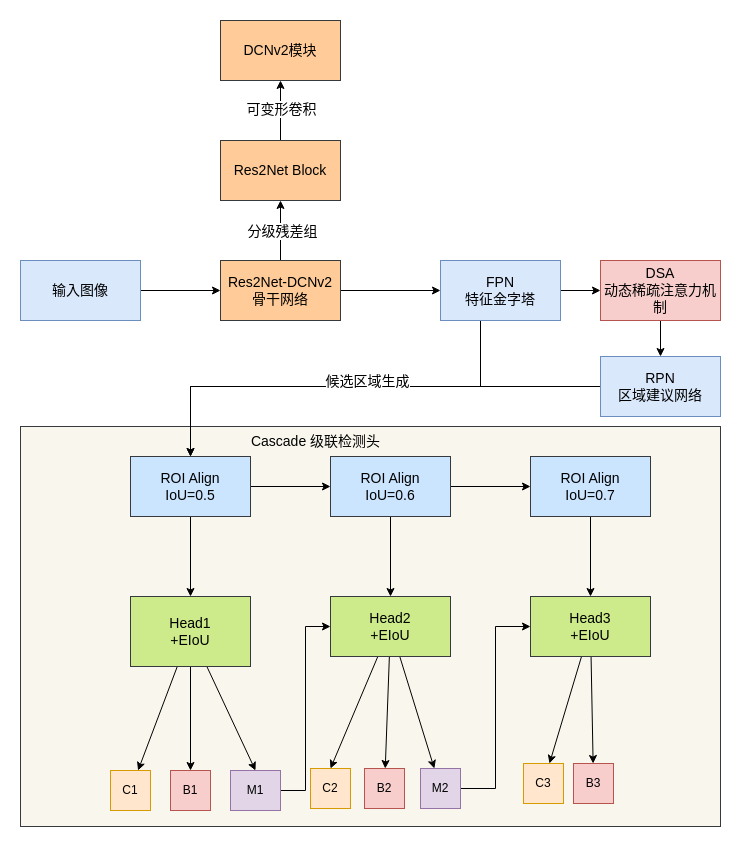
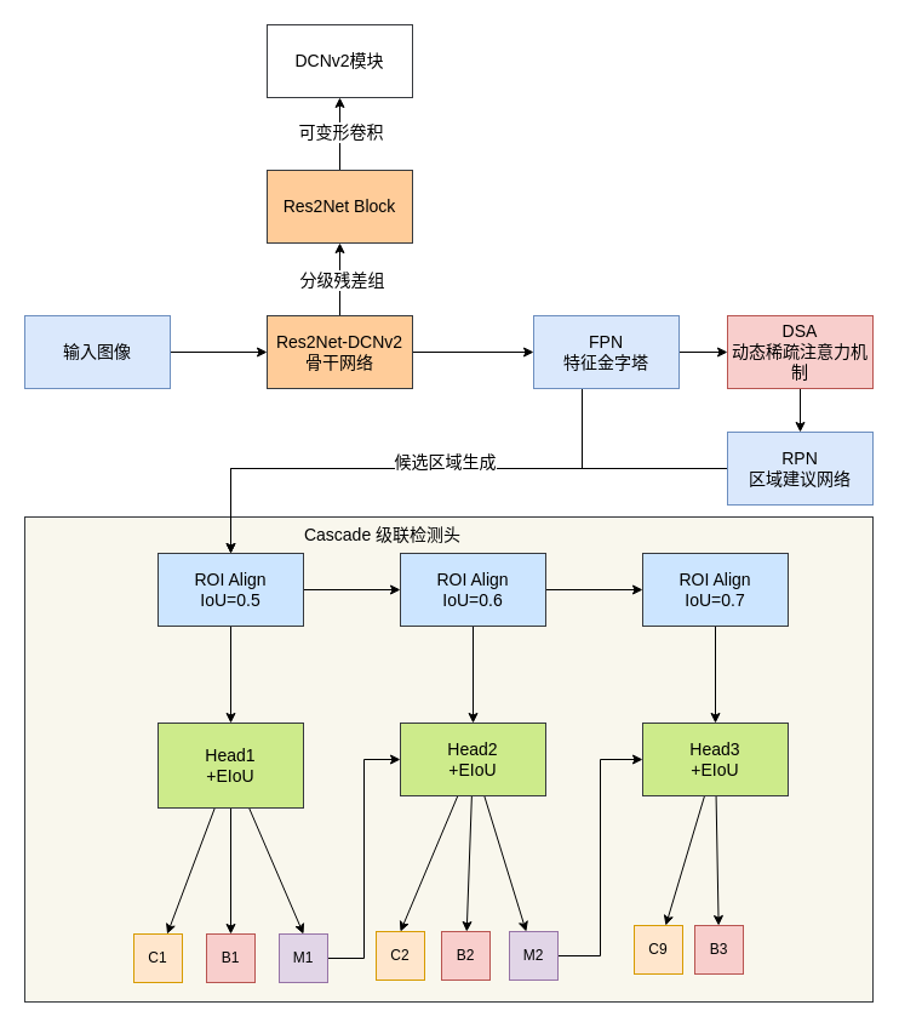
  <mxCell id="0" />
  <mxCell id="1" parent="0" />
  <mxCell id="2" value="" style="rounded=0;whiteSpace=wrap;html=1;fillColor=#f9f7ed;strokeColor=#36393d;" vertex="1" parent="1"><mxGeometry x="20" y="426" width="700" height="400" as="geometry" /></mxCell>
  <mxCell id="3" value="" style="edgeStyle=orthogonalEdgeStyle;rounded=0;orthogonalLoop=1;jettySize=auto;html=1;" edge="1" parent="1" source="4" target="8"><mxGeometry relative="1" as="geometry" /></mxCell>
  <mxCell id="4" value="&lt;font style=&quot;font-size: 14px;&quot;&gt;输入图像&lt;/font&gt;" style="rounded=0;whiteSpace=wrap;html=1;fillColor=#dae8fc;strokeColor=#6c8ebf;" vertex="1" parent="1"><mxGeometry x="20" y="260" width="120" height="60" as="geometry" /></mxCell>
  <mxCell id="5" value="" style="edgeStyle=orthogonalEdgeStyle;rounded=0;orthogonalLoop=1;jettySize=auto;html=1;" edge="1" parent="1" source="8" target="11"><mxGeometry relative="1" as="geometry" /></mxCell>
  <mxCell id="6" value="&lt;font style=&quot;font-size: 14px;&quot;&gt;分级残差组&lt;/font&gt;" style="edgeLabel;html=1;align=center;verticalAlign=middle;resizable=0;points=[];" vertex="1" connectable="0" parent="5"><mxGeometry x="-0.005" y="-1" relative="1" as="geometry"><mxPoint as="offset" /></mxGeometry></mxCell>
  <mxCell id="7" value="" style="edgeStyle=orthogonalEdgeStyle;rounded=0;orthogonalLoop=1;jettySize=auto;html=1;" edge="1" parent="1" source="8" target="15"><mxGeometry relative="1" as="geometry" /></mxCell>
  <mxCell id="8" value="&lt;font style=&quot;font-size: 14px;&quot;&gt;Res2Net-DCNv2&lt;br&gt;骨干网络&lt;/font&gt;" style="whiteSpace=wrap;html=1;rounded=0;fillColor=#ffcc99;strokeColor=#36393d;" vertex="1" parent="1"><mxGeometry x="220" y="260" width="120" height="60" as="geometry" /></mxCell>
  <mxCell id="9" value="" style="edgeStyle=orthogonalEdgeStyle;rounded=0;orthogonalLoop=1;jettySize=auto;html=1;" edge="1" parent="1" source="11" target="12"><mxGeometry relative="1" as="geometry" /></mxCell>
  <mxCell id="10" value="&lt;font style=&quot;font-size: 14px;&quot;&gt;可变形卷积&lt;/font&gt;" style="edgeLabel;html=1;align=center;verticalAlign=middle;resizable=0;points=[];" vertex="1" connectable="0" parent="9"><mxGeometry x="0.08" relative="1" as="geometry"><mxPoint as="offset" /></mxGeometry></mxCell>
  <mxCell id="11" value="&lt;font style=&quot;font-size: 14px;&quot;&gt;Res2Net Block&lt;/font&gt;" style="whiteSpace=wrap;html=1;rounded=0;fillColor=#ffcc99;strokeColor=#36393d;" vertex="1" parent="1"><mxGeometry x="220" y="140" width="120" height="60" as="geometry" /></mxCell>
- <mxCell id="12" value="&lt;font style=&quot;font-size: 14px;&quot;&gt;DCNv2模块&lt;/font&gt;" style="whiteSpace=wrap;html=1;rounded=0;fillColor=#ffcc99;strokeColor=#36393d;" vertex="1" parent="1"><mxGeometry x="220" y="20" width="120" height="60" as="geometry" /></mxCell>
+ <mxCell id="12" value="&lt;font style=&quot;font-size: 14px;&quot;&gt;DCNv2模块&lt;/font&gt;" style="whiteSpace=wrap;html=1;rounded=0;fillColor=#ffffff;strokeColor=#36393d;" vertex="1" parent="1"><mxGeometry x="220" y="20" width="120" height="60" as="geometry" /></mxCell>
  <mxCell id="13" value="" style="edgeStyle=orthogonalEdgeStyle;rounded=0;orthogonalLoop=1;jettySize=auto;html=1;" edge="1" parent="1" source="15" target="20"><mxGeometry relative="1" as="geometry" /></mxCell>
  <mxCell id="14" style="edgeStyle=orthogonalEdgeStyle;rounded=0;orthogonalLoop=1;jettySize=auto;html=1;" edge="1" parent="1" source="15" target="23"><mxGeometry relative="1" as="geometry"><Array as="points"><mxPoint x="480" y="386" /><mxPoint x="190" y="386" /></Array></mxGeometry></mxCell>
  <mxCell id="15" value="&lt;font style=&quot;font-size: 14px;&quot;&gt;FPN&lt;br&gt;特征金字塔&lt;/font&gt;" style="whiteSpace=wrap;html=1;rounded=0;fillColor=#dae8fc;strokeColor=#6c8ebf;" vertex="1" parent="1"><mxGeometry x="440" y="260" width="120" height="60" as="geometry" /></mxCell>
  <mxCell id="16" style="edgeStyle=orthogonalEdgeStyle;rounded=0;orthogonalLoop=1;jettySize=auto;html=1;entryX=0.5;entryY=0;entryDx=0;entryDy=0;" edge="1" parent="1" source="18" target="23"><mxGeometry relative="1" as="geometry" /></mxCell>
  <mxCell id="17" value="&lt;font style=&quot;font-size: 14px;&quot;&gt;候选区域生成&lt;/font&gt;" style="edgeLabel;html=1;align=center;verticalAlign=middle;resizable=0;points=[];" vertex="1" connectable="0" parent="16"><mxGeometry x="-0.023" y="-6" relative="1" as="geometry"><mxPoint as="offset" /></mxGeometry></mxCell>
  <mxCell id="18" value="&lt;font style=&quot;font-size: 14px;&quot;&gt;RPN&lt;br&gt;区域建议网络&lt;/font&gt;" style="whiteSpace=wrap;html=1;rounded=0;fillColor=#dae8fc;strokeColor=#6c8ebf;" vertex="1" parent="1"><mxGeometry x="600" y="356" width="120" height="60" as="geometry" /></mxCell>
  <mxCell id="19" style="edgeStyle=orthogonalEdgeStyle;rounded=0;orthogonalLoop=1;jettySize=auto;html=1;entryX=0.5;entryY=0;entryDx=0;entryDy=0;" edge="1" parent="1" source="20" target="18"><mxGeometry relative="1" as="geometry" /></mxCell>
  <mxCell id="20" value="&lt;font style=&quot;font-size: 14px;&quot;&gt;DSA&lt;br&gt;动态稀疏注意力机制&lt;/font&gt;" style="whiteSpace=wrap;html=1;rounded=0;fillColor=#f8cecc;strokeColor=#b85450;" vertex="1" parent="1"><mxGeometry x="600" y="260" width="120" height="60" as="geometry" /></mxCell>
  <mxCell id="21" value="" style="edgeStyle=orthogonalEdgeStyle;rounded=0;orthogonalLoop=1;jettySize=auto;html=1;" edge="1" parent="1" source="23" target="26"><mxGeometry relative="1" as="geometry" /></mxCell>
  <mxCell id="22" value="" style="edgeStyle=orthogonalEdgeStyle;rounded=0;orthogonalLoop=1;jettySize=auto;html=1;" edge="1" parent="1" source="23" target="32"><mxGeometry relative="1" as="geometry" /></mxCell>
  <mxCell id="23" value="&lt;font style=&quot;font-size: 14px;&quot;&gt;ROI Align&lt;br&gt;IoU=0.5&lt;/font&gt;" style="whiteSpace=wrap;html=1;rounded=0;fillColor=#cce5ff;strokeColor=#36393d;" vertex="1" parent="1"><mxGeometry x="130" y="456" width="120" height="60" as="geometry" /></mxCell>
  <mxCell id="24" value="" style="edgeStyle=orthogonalEdgeStyle;rounded=0;orthogonalLoop=1;jettySize=auto;html=1;" edge="1" parent="1" source="26" target="28"><mxGeometry relative="1" as="geometry" /></mxCell>
  <mxCell id="25" value="" style="edgeStyle=orthogonalEdgeStyle;rounded=0;orthogonalLoop=1;jettySize=auto;html=1;" edge="1" parent="1" source="26" target="36"><mxGeometry relative="1" as="geometry" /></mxCell>
  <mxCell id="26" value="&lt;font style=&quot;font-size: 14px;&quot;&gt;ROI Align&lt;br&gt;IoU=0.6&lt;/font&gt;" style="whiteSpace=wrap;html=1;rounded=0;fillColor=#cce5ff;strokeColor=#36393d;" vertex="1" parent="1"><mxGeometry x="330" y="456" width="120" height="60" as="geometry" /></mxCell>
  <mxCell id="27" value="" style="edgeStyle=orthogonalEdgeStyle;rounded=0;orthogonalLoop=1;jettySize=auto;html=1;" edge="1" parent="1" source="28" target="39"><mxGeometry relative="1" as="geometry" /></mxCell>
  <mxCell id="28" value="&lt;font style=&quot;font-size: 14px;&quot;&gt;ROI Align&lt;br&gt;IoU=0.7&lt;/font&gt;" style="whiteSpace=wrap;html=1;rounded=0;fillColor=#cce5ff;strokeColor=#36393d;" vertex="1" parent="1"><mxGeometry x="530" y="456" width="120" height="60" as="geometry" /></mxCell>
  <mxCell id="29" style="rounded=0;orthogonalLoop=1;jettySize=auto;html=1;" edge="1" parent="1" source="32" target="40"><mxGeometry relative="1" as="geometry" /></mxCell>
  <mxCell id="30" style="rounded=0;orthogonalLoop=1;jettySize=auto;html=1;entryX=0.5;entryY=0;entryDx=0;entryDy=0;" edge="1" parent="1" source="32" target="41"><mxGeometry relative="1" as="geometry" /></mxCell>
  <mxCell id="31" style="rounded=0;orthogonalLoop=1;jettySize=auto;html=1;entryX=0.5;entryY=0;entryDx=0;entryDy=0;" edge="1" parent="1" source="32" target="43"><mxGeometry relative="1" as="geometry" /></mxCell>
  <mxCell id="32" value="&lt;font style=&quot;font-size: 14px;&quot;&gt;Head1&lt;br&gt;+EIoU&lt;/font&gt;" style="whiteSpace=wrap;html=1;rounded=0;fillColor=#cdeb8b;strokeColor=#36393d;" vertex="1" parent="1"><mxGeometry x="130" y="596" width="120" height="70" as="geometry" /></mxCell>
  <mxCell id="33" style="rounded=0;orthogonalLoop=1;jettySize=auto;html=1;entryX=0.5;entryY=0;entryDx=0;entryDy=0;" edge="1" parent="1" source="36" target="44"><mxGeometry relative="1" as="geometry" /></mxCell>
  <mxCell id="34" style="rounded=0;orthogonalLoop=1;jettySize=auto;html=1;" edge="1" parent="1" source="36" target="45"><mxGeometry relative="1" as="geometry" /></mxCell>
  <mxCell id="35" style="rounded=0;orthogonalLoop=1;jettySize=auto;html=1;" edge="1" parent="1" source="36" target="47"><mxGeometry relative="1" as="geometry" /></mxCell>
  <mxCell id="36" value="&lt;font style=&quot;font-size: 14px;&quot;&gt;Head2&lt;br&gt;+EIoU&lt;/font&gt;" style="whiteSpace=wrap;html=1;rounded=0;fillColor=#cdeb8b;strokeColor=#36393d;" vertex="1" parent="1"><mxGeometry x="330" y="596" width="120" height="60" as="geometry" /></mxCell>
  <mxCell id="37" style="rounded=0;orthogonalLoop=1;jettySize=auto;html=1;" edge="1" parent="1" source="39" target="48"><mxGeometry relative="1" as="geometry" /></mxCell>
  <mxCell id="38" style="rounded=0;orthogonalLoop=1;jettySize=auto;html=1;" edge="1" parent="1" source="39" target="49"><mxGeometry relative="1" as="geometry" /></mxCell>
  <mxCell id="39" value="&lt;font style=&quot;font-size: 14px;&quot;&gt;Head3&lt;br&gt;+EIoU&lt;/font&gt;" style="whiteSpace=wrap;html=1;rounded=0;fillColor=#cdeb8b;strokeColor=#36393d;" vertex="1" parent="1"><mxGeometry x="530" y="596" width="120" height="60" as="geometry" /></mxCell>
  <mxCell id="40" value="C1" style="whiteSpace=wrap;html=1;rounded=0;fillColor=#ffe6cc;strokeColor=#d79b00;" vertex="1" parent="1"><mxGeometry x="110" y="770" width="40" height="40" as="geometry" /></mxCell>
  <mxCell id="41" value="B1" style="whiteSpace=wrap;html=1;rounded=0;fillColor=#f8cecc;strokeColor=#b85450;" vertex="1" parent="1"><mxGeometry x="170" y="770" width="40" height="40" as="geometry" /></mxCell>
  <mxCell id="42" style="rounded=0;orthogonalLoop=1;jettySize=auto;html=1;entryX=0;entryY=0.5;entryDx=0;entryDy=0;edgeStyle=orthogonalEdgeStyle;" edge="1" parent="1" source="43" target="36"><mxGeometry relative="1" as="geometry" /></mxCell>
- <mxCell id="43" value="M1" style="whiteSpace=wrap;html=1;rounded=0;fillColor=#e1d5e7;strokeColor=#9673a6;" vertex="1" parent="1"><mxGeometry x="230" y="770" width="50" height="40" as="geometry" /></mxCell>
+ <mxCell id="43" value="M1" style="whiteSpace=wrap;html=1;rounded=0;fillColor=#e1d5e7;strokeColor=#9673a6;" vertex="1" parent="1"><mxGeometry x="230" y="770" width="40" height="40" as="geometry" /></mxCell>
  <mxCell id="44" value="C2" style="whiteSpace=wrap;html=1;rounded=0;fillColor=#ffe6cc;strokeColor=#d79b00;" vertex="1" parent="1"><mxGeometry x="310" y="768" width="40" height="40" as="geometry" /></mxCell>
  <mxCell id="45" value="B2" style="whiteSpace=wrap;html=1;rounded=0;fillColor=#f8cecc;strokeColor=#b85450;" vertex="1" parent="1"><mxGeometry x="364" y="768" width="40" height="40" as="geometry" /></mxCell>
  <mxCell id="46" style="rounded=0;orthogonalLoop=1;jettySize=auto;html=1;entryX=0;entryY=0.5;entryDx=0;entryDy=0;edgeStyle=orthogonalEdgeStyle;" edge="1" parent="1" source="47" target="39"><mxGeometry relative="1" as="geometry" /></mxCell>
  <mxCell id="47" value="M2" style="whiteSpace=wrap;html=1;rounded=0;fillColor=#e1d5e7;strokeColor=#9673a6;" vertex="1" parent="1"><mxGeometry x="420" y="768" width="40" height="40" as="geometry" /></mxCell>
- <mxCell id="48" value="C3" style="whiteSpace=wrap;html=1;rounded=0;fillColor=#ffe6cc;strokeColor=#d79b00;" vertex="1" parent="1"><mxGeometry x="523" y="763" width="40" height="40" as="geometry" /></mxCell>
+ <mxCell id="48" value="C9" style="whiteSpace=wrap;html=1;rounded=0;fillColor=#ffe6cc;strokeColor=#d79b00;" vertex="1" parent="1"><mxGeometry x="523" y="763" width="40" height="40" as="geometry" /></mxCell>
  <mxCell id="49" value="B3" style="whiteSpace=wrap;html=1;rounded=0;fillColor=#f8cecc;strokeColor=#b85450;" vertex="1" parent="1"><mxGeometry x="573" y="763" width="40" height="40" as="geometry" /></mxCell>
  <mxCell id="50" value="&lt;font style=&quot;font-size: 14px;&quot;&gt;Cascade 级联检测头&lt;/font&gt;" style="text;html=1;align=center;verticalAlign=middle;resizable=0;points=[];autosize=1;strokeColor=none;fillColor=none;" vertex="1" parent="1"><mxGeometry x="240" y="426" width="150" height="30" as="geometry" /></mxCell>
